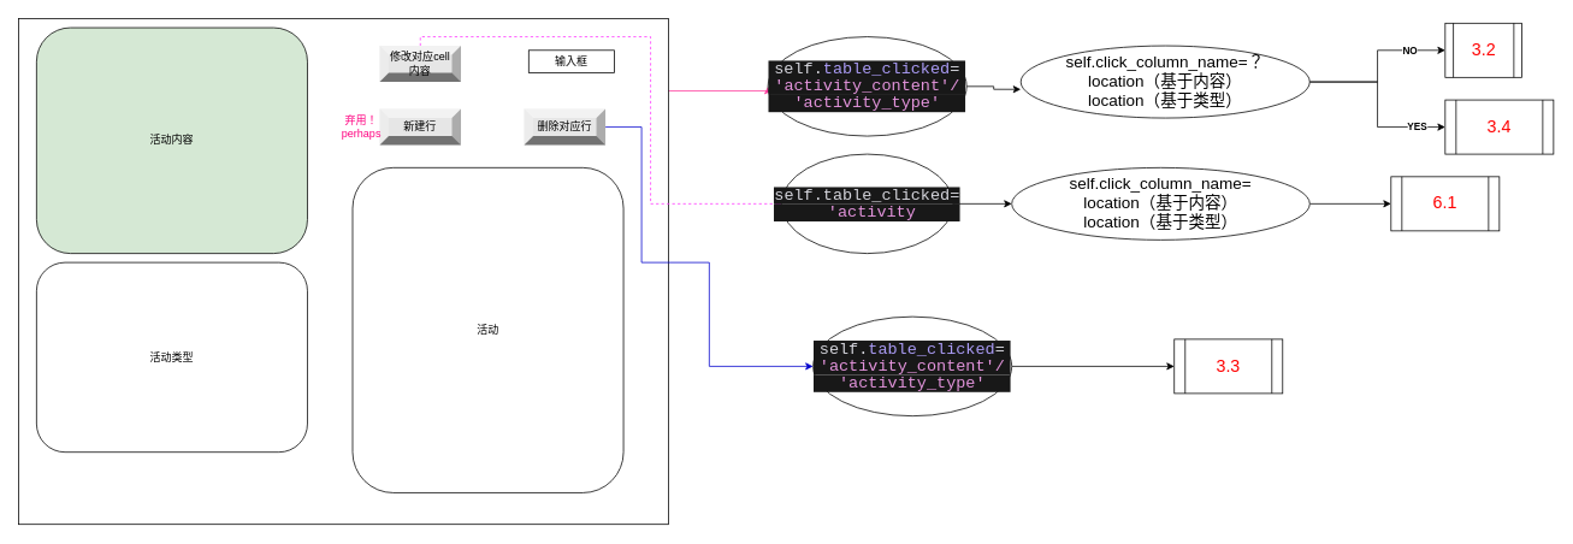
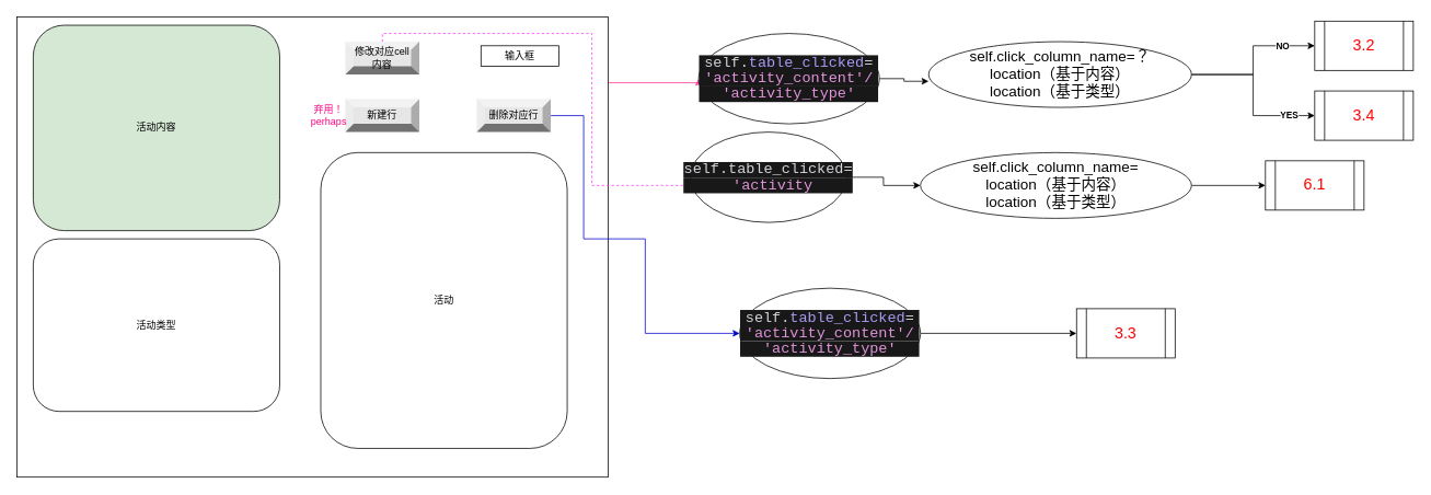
  <mxCell id="0" />
  <mxCell id="1" parent="0" />
  <mxCell id="2" style="edgeStyle=orthogonalEdgeStyle;rounded=0;orthogonalLoop=1;jettySize=auto;html=1;entryX=0;entryY=0.5;entryDx=0;entryDy=0;strokeColor=#FF3399;" parent="1" source="5" target="14" edge="1"><mxGeometry relative="1" as="geometry"><Array as="points"><mxPoint x="465" y="40" /><mxPoint x="720" y="40" /><mxPoint x="720" y="100" /><mxPoint x="850" y="100" /></Array></mxGeometry></mxCell>
  <mxCell id="3" value="" style="rounded=0;whiteSpace=wrap;html=1;" parent="1" vertex="1"><mxGeometry width="720" height="560" as="geometry" x="20" y="20" /></mxCell>
  <mxCell id="4" style="edgeStyle=orthogonalEdgeStyle;rounded=0;orthogonalLoop=1;jettySize=auto;html=1;entryX=0;entryY=0.5;entryDx=0;entryDy=0;strokeColor=#FF33FF;dashed=1;" parent="1" source="5" target="16" edge="1"><mxGeometry relative="1" as="geometry"><Array as="points"><mxPoint x="465" y="40" /><mxPoint x="720" y="40" /><mxPoint x="720" y="225" /></Array></mxGeometry></mxCell>
  <mxCell id="5" value="修改对应cell&lt;br&gt;内容" style="labelPosition=center;verticalLabelPosition=middle;align=center;html=1;shape=mxgraph.basic.shaded_button;dx=10;fillColor=#E6E6E6;strokeColor=none;whiteSpace=wrap;" parent="1" vertex="1"><mxGeometry x="420" y="50" width="90" height="40" as="geometry" /></mxCell>
  <mxCell id="6" style="edgeStyle=orthogonalEdgeStyle;rounded=0;orthogonalLoop=1;jettySize=auto;html=1;entryX=0;entryY=0.5;entryDx=0;entryDy=0;strokeColor=#0000CC;" parent="1" source="7" target="27" edge="1"><mxGeometry relative="1" as="geometry"><mxPoint x="900" y="410" as="targetPoint" /><Array as="points"><mxPoint x="710" y="140" /><mxPoint x="710" y="290" /><mxPoint x="785" y="290" /><mxPoint x="785" y="405" /></Array></mxGeometry></mxCell>
  <mxCell id="7" value="删除对应行" style="labelPosition=center;verticalLabelPosition=middle;align=center;html=1;shape=mxgraph.basic.shaded_button;dx=10;fillColor=#E6E6E6;strokeColor=none;whiteSpace=wrap;" parent="1" vertex="1"><mxGeometry x="580" y="120" width="90" height="40" as="geometry" /></mxCell>
  <mxCell id="8" value="新建行" style="labelPosition=center;verticalLabelPosition=middle;align=center;html=1;shape=mxgraph.basic.shaded_button;dx=10;fillColor=#E6E6E6;strokeColor=none;whiteSpace=wrap;" parent="1" vertex="1"><mxGeometry x="420" y="120" width="90" height="40" as="geometry" /></mxCell>
  <mxCell id="9" value="输入框" style="rounded=0;whiteSpace=wrap;html=1;" parent="1" vertex="1"><mxGeometry x="585" y="55" width="95" height="25" as="geometry" /></mxCell>
  <mxCell id="10" value="活动内容" style="rounded=1;whiteSpace=wrap;html=1;fillColor=#d5e8d4;" parent="1" vertex="1"><mxGeometry x="40" y="30" width="300" height="250" as="geometry" /></mxCell>
  <mxCell id="11" value="活动类型" style="rounded=1;whiteSpace=wrap;html=1;" parent="1" vertex="1"><mxGeometry x="40" y="290" width="300" height="210" as="geometry" /></mxCell>
  <mxCell id="12" value="活动" style="rounded=1;whiteSpace=wrap;html=1;" parent="1" vertex="1"><mxGeometry x="390" y="185" width="300" height="360" as="geometry" /></mxCell>
  <mxCell id="13" style="edgeStyle=orthogonalEdgeStyle;rounded=0;orthogonalLoop=1;jettySize=auto;html=1;entryX=0;entryY=0.603;entryDx=0;entryDy=0;entryPerimeter=0;" parent="1" source="14" target="24" edge="1"><mxGeometry relative="1" as="geometry" /></mxCell>
  <mxCell id="14" value="&lt;div style=&quot;color: rgb(214, 214, 221); background-color: rgb(24, 24, 24); font-family: Consolas, &amp;quot;Courier New&amp;quot;, monospace; line-height: 19px; font-size: 18px;&quot;&gt;&lt;font style=&quot;font-size: 18px;&quot;&gt;self.&lt;span style=&quot;color: rgb(170, 155, 245);&quot;&gt;table_clicked&lt;/span&gt;= &lt;span style=&quot;color: rgb(227, 148, 220);&quot;&gt;'activity_content'/&lt;/span&gt;&lt;/font&gt;&lt;/div&gt;&lt;div style=&quot;color: rgb(214, 214, 221); background-color: rgb(24, 24, 24); font-family: Consolas, &amp;quot;Courier New&amp;quot;, monospace; line-height: 19px; font-size: 18px;&quot;&gt;&lt;span style=&quot;color: rgb(227, 148, 220);&quot;&gt;&lt;font style=&quot;font-size: 18px;&quot;&gt;'activity_type'&lt;/font&gt;&lt;/span&gt;&lt;/div&gt;" style="ellipse;whiteSpace=wrap;html=1;" parent="1" vertex="1"><mxGeometry x="850" y="40" width="220" height="110" as="geometry" /></mxCell>
  <mxCell id="15" style="edgeStyle=orthogonalEdgeStyle;rounded=0;orthogonalLoop=1;jettySize=auto;html=1;exitX=1;exitY=0.5;exitDx=0;exitDy=0;" parent="1" source="16" target="18" edge="1"><mxGeometry relative="1" as="geometry" /></mxCell>
- <mxCell id="16" value="&lt;div style=&quot;border-color: var(--border-color); color: rgb(214, 214, 221); background-color: rgb(24, 24, 24); font-family: Consolas, &amp;quot;Courier New&amp;quot;, monospace; line-height: 19px; font-size: 18px;&quot;&gt;&lt;font style=&quot;font-size: 18px;&quot;&gt;self.table_clicked=&lt;/font&gt;&lt;/div&gt;&lt;div style=&quot;border-color: var(--border-color); color: rgb(214, 214, 221); background-color: rgb(24, 24, 24); font-family: Consolas, &amp;quot;Courier New&amp;quot;, monospace; line-height: 19px; font-size: 18px;&quot;&gt;&lt;font style=&quot;font-size: 18px;&quot;&gt;&amp;nbsp;&lt;span style=&quot;border-color: var(--border-color); color: rgb(227, 148, 220);&quot;&gt;'activity&lt;/span&gt;&lt;/font&gt;&lt;/div&gt;" style="ellipse;whiteSpace=wrap;html=1;" parent="1" vertex="1"><mxGeometry x="865" y="170" width="190" height="110" as="geometry" /></mxCell>
+ <mxCell id="16" value="&lt;div style=&quot;border-color: var(--border-color); color: rgb(214, 214, 221); background-color: rgb(24, 24, 24); font-family: Consolas, &amp;quot;Courier New&amp;quot;, monospace; line-height: 19px; font-size: 18px;&quot;&gt;&lt;font style=&quot;font-size: 18px;&quot;&gt;self.table_clicked=&lt;/font&gt;&lt;/div&gt;&lt;div style=&quot;border-color: var(--border-color); color: rgb(214, 214, 221); background-color: rgb(24, 24, 24); font-family: Consolas, &amp;quot;Courier New&amp;quot;, monospace; line-height: 19px; font-size: 18px;&quot;&gt;&lt;font style=&quot;font-size: 18px;&quot;&gt;&amp;nbsp;&lt;span style=&quot;border-color: var(--border-color); color: rgb(227, 148, 220);&quot;&gt;'activity&lt;/span&gt;&lt;/font&gt;&lt;/div&gt;" style="ellipse;whiteSpace=wrap;html=1;" parent="1" vertex="1"><mxGeometry x="840" y="160" width="190" height="110" as="geometry" /></mxCell>
  <mxCell id="17" style="edgeStyle=orthogonalEdgeStyle;rounded=0;orthogonalLoop=1;jettySize=auto;html=1;exitX=1;exitY=0.5;exitDx=0;exitDy=0;entryX=0;entryY=0.5;entryDx=0;entryDy=0;" parent="1" source="18" target="19" edge="1"><mxGeometry relative="1" as="geometry" /></mxCell>
  <mxCell id="18" value="&lt;font style=&quot;font-size: 18px;&quot;&gt;self.click_column_name=&lt;br&gt;location（基于内容）&lt;br&gt;location（基于类型）&lt;/font&gt;" style="ellipse;whiteSpace=wrap;html=1;" parent="1" vertex="1"><mxGeometry x="1120" y="185" width="330" height="80" as="geometry" /></mxCell>
  <mxCell id="19" value="&lt;font color=&quot;#ff0000&quot; style=&quot;font-size: 19px;&quot;&gt;6.1&lt;/font&gt;" style="shape=process;whiteSpace=wrap;html=1;backgroundOutline=1;" parent="1" vertex="1"><mxGeometry x="1540" y="195" width="120" height="60" as="geometry" /></mxCell>
  <mxCell id="20" style="edgeStyle=orthogonalEdgeStyle;rounded=0;orthogonalLoop=1;jettySize=auto;html=1;entryX=0;entryY=0.5;entryDx=0;entryDy=0;" parent="1" source="24" target="25" edge="1"><mxGeometry relative="1" as="geometry" /></mxCell>
  <mxCell id="21" value="NO" style="edgeLabel;html=1;align=center;verticalAlign=middle;resizable=0;points=[];fontStyle=1" parent="20" vertex="1" connectable="0"><mxGeometry x="0.261" y="2" relative="1" as="geometry"><mxPoint x="28" y="2" as="offset" /></mxGeometry></mxCell>
  <mxCell id="22" style="edgeStyle=orthogonalEdgeStyle;rounded=0;orthogonalLoop=1;jettySize=auto;html=1;entryX=0;entryY=0.5;entryDx=0;entryDy=0;" parent="1" source="24" target="29" edge="1"><mxGeometry relative="1" as="geometry" /></mxCell>
  <mxCell id="23" value="YES" style="edgeLabel;html=1;align=center;verticalAlign=middle;resizable=0;points=[];fontStyle=1" parent="22" vertex="1" connectable="0"><mxGeometry x="0.676" y="1" relative="1" as="geometry"><mxPoint as="offset" /></mxGeometry></mxCell>
  <mxCell id="24" value="&lt;font style=&quot;font-size: 18px;&quot;&gt;self.click_column_name=？&lt;br&gt;location（基于内容）&lt;br&gt;location（基于类型）&lt;/font&gt;" style="ellipse;whiteSpace=wrap;html=1;" parent="1" vertex="1"><mxGeometry x="1130" y="50" width="320" height="80" as="geometry" /></mxCell>
- <mxCell id="25" value="&lt;font color=&quot;#ff0000&quot; style=&quot;font-size: 19px;&quot;&gt;3.2&lt;/font&gt;" style="shape=process;whiteSpace=wrap;html=1;backgroundOutline=1;" parent="1" vertex="1"><mxGeometry x="1600" y="25" width="85" height="60" as="geometry" /></mxCell>
+ <mxCell id="25" value="&lt;font color=&quot;#ff0000&quot; style=&quot;font-size: 19px;&quot;&gt;3.2&lt;/font&gt;" style="shape=process;whiteSpace=wrap;html=1;backgroundOutline=1;" parent="1" vertex="1"><mxGeometry x="1600" y="25" width="120" height="60" as="geometry" /></mxCell>
  <mxCell id="26" style="edgeStyle=orthogonalEdgeStyle;rounded=0;orthogonalLoop=1;jettySize=auto;html=1;entryX=0;entryY=0.5;entryDx=0;entryDy=0;" parent="1" source="27" target="28" edge="1"><mxGeometry relative="1" as="geometry" /></mxCell>
  <mxCell id="27" value="&lt;div style=&quot;color: rgb(214, 214, 221); background-color: rgb(24, 24, 24); font-family: Consolas, &amp;quot;Courier New&amp;quot;, monospace; line-height: 19px; font-size: 18px;&quot;&gt;&lt;font style=&quot;font-size: 18px;&quot;&gt;self.&lt;span style=&quot;color: rgb(170, 155, 245);&quot;&gt;table_clicked&lt;/span&gt;= &lt;span style=&quot;color: rgb(227, 148, 220);&quot;&gt;'activity_content'/&lt;/span&gt;&lt;/font&gt;&lt;/div&gt;&lt;div style=&quot;color: rgb(214, 214, 221); background-color: rgb(24, 24, 24); font-family: Consolas, &amp;quot;Courier New&amp;quot;, monospace; line-height: 19px; font-size: 18px;&quot;&gt;&lt;span style=&quot;color: rgb(227, 148, 220);&quot;&gt;&lt;font style=&quot;font-size: 18px;&quot;&gt;'activity_type'&lt;/font&gt;&lt;/span&gt;&lt;/div&gt;" style="ellipse;whiteSpace=wrap;html=1;" parent="1" vertex="1"><mxGeometry x="900" y="350" width="220" height="110" as="geometry" /></mxCell>
- <mxCell id="28" value="&lt;font color=&quot;#ff0000&quot; style=&quot;font-size: 19px;&quot;&gt;3.3&lt;/font&gt;" style="shape=process;whiteSpace=wrap;html=1;backgroundOutline=1;" parent="1" vertex="1"><mxGeometry x="1300" y="375" width="120" height="60" as="geometry" /></mxCell>
+ <mxCell id="28" value="&lt;font color=&quot;#ff0000&quot; style=&quot;font-size: 19px;&quot;&gt;3.3&lt;/font&gt;" style="shape=process;whiteSpace=wrap;html=1;backgroundOutline=1;" parent="1" vertex="1"><mxGeometry x="1310" y="375" width="120" height="60" as="geometry" /></mxCell>
  <mxCell id="29" value="&lt;font color=&quot;#ff0000&quot; style=&quot;font-size: 19px;&quot;&gt;3.4&lt;/font&gt;" style="shape=process;whiteSpace=wrap;html=1;backgroundOutline=1;" parent="1" vertex="1"><mxGeometry x="1600" y="110" width="120" height="60" as="geometry" /></mxCell>
  <mxCell id="30" value="&lt;font color=&quot;#ff0080&quot;&gt;弃用！perhaps&lt;/font&gt;" style="text;html=1;strokeColor=none;fillColor=none;align=center;verticalAlign=middle;whiteSpace=wrap;rounded=0;" vertex="1" parent="1"><mxGeometry x="370" y="125" width="60" height="30" as="geometry" /></mxCell>
